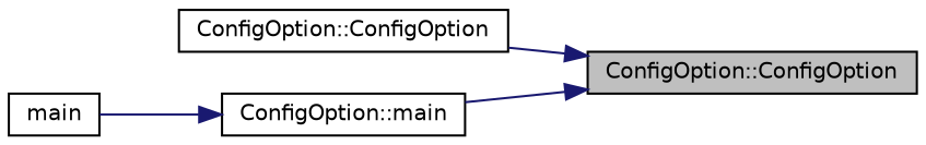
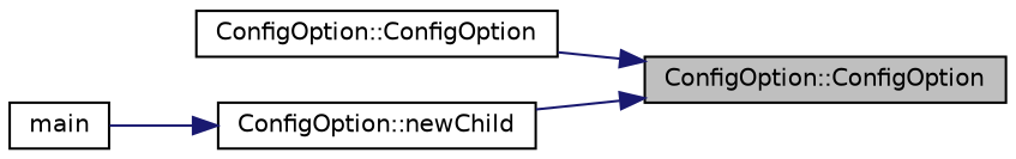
  digraph {
    rankdir=RL
    node [color=black fillcolor=white fontname=Helvetica fontsize=10 shape=record style=filled]
    edge [color=midnightblue dir=back fontname=Helvetica fontsize=10 labelfontname=Helvetica labelfontsize=10 style=solid]
    n1 [fillcolor=grey75 fontcolor=black height=0.2 label="ConfigOption::ConfigOption" width=0.4]
    n2 [height=0.2 label="ConfigOption::ConfigOption" width=0.4]
-   n3 [height=0.2 label="ConfigOption::main" width=0.4]
+   n3 [height=0.2 label="ConfigOption::newChild" width=0.4]
    n4 [height=0.2 label=main width=0.4]
    n1 -> n2
    n1 -> n3
    n3 -> n4
  }
